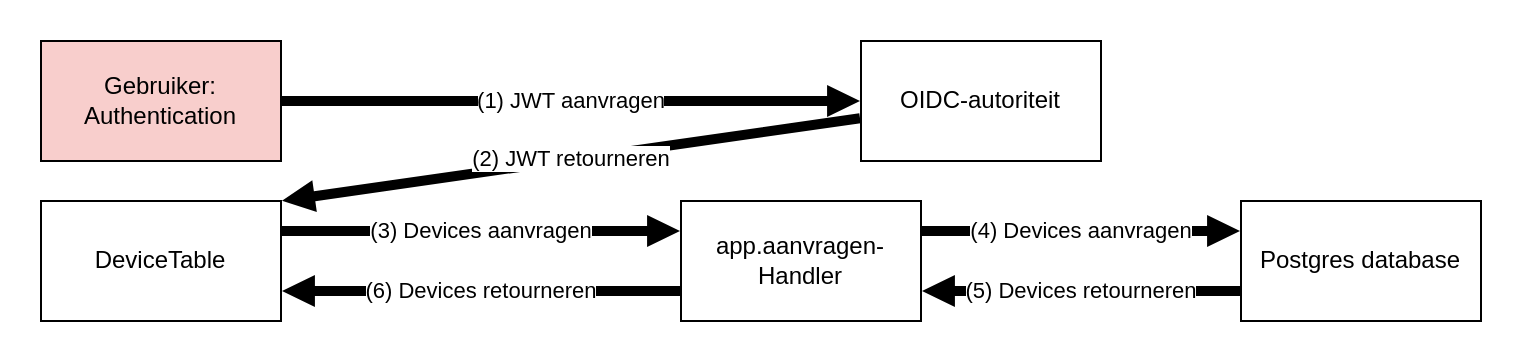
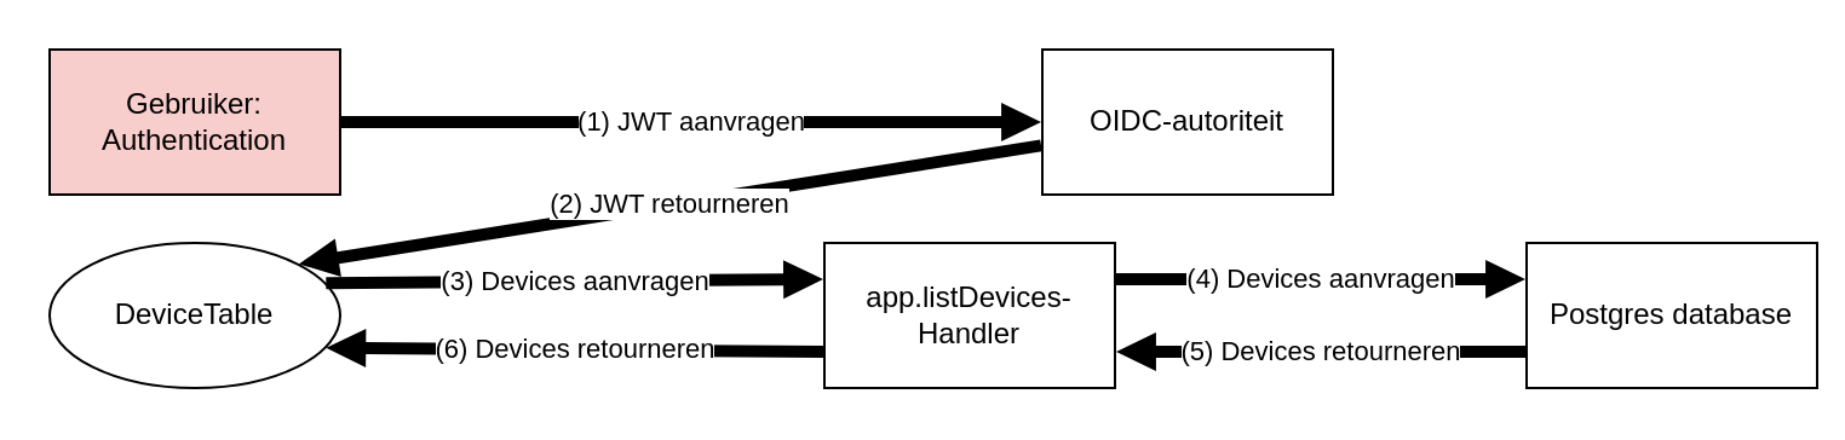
  <mxCell id="0" />
  <mxCell id="1" parent="0" />
  <mxCell id="2" value="(1) JWT aanvragen" style="endArrow=classic;html=1;rounded=0;endFill=1;startArrow=none;startFill=0;strokeWidth=1;shape=flexArrow;endSize=5.154;endWidth=10;fillColor=#000000;strokeColor=none;fontSize=11;fillStyle=solid;width=5;" edge="1" parent="1" source="3" target="4"><mxGeometry relative="1" as="geometry"><mxPoint x="180" y="77.586" as="sourcePoint" /><mxPoint x="410" y="30" as="targetPoint" /></mxGeometry></mxCell>
  <mxCell id="3" value="Gebruiker:&lt;br&gt;Authentication" style="rounded=0;whiteSpace=wrap;html=1;fillColor=#f8cecc;" vertex="1" parent="1"><mxGeometry x="20" y="20" width="120" height="60" as="geometry" /></mxCell>
  <mxCell id="4" value="OIDC-autoriteit" style="rounded=0;whiteSpace=wrap;html=1;" vertex="1" parent="1"><mxGeometry x="430" y="20" width="120" height="60" as="geometry" /></mxCell>
- <mxCell id="5" value="app.aanvragen-Handler" style="rounded=0;whiteSpace=wrap;html=1;" vertex="1" parent="1"><mxGeometry x="340" y="100" width="120" height="60" as="geometry" /></mxCell>
- <mxCell id="6" value="DeviceTable" style="rounded=0;whiteSpace=wrap;html=1;" vertex="1" parent="1"><mxGeometry x="20" y="100" width="120" height="60" as="geometry" /></mxCell>
+ <mxCell id="5" value="app.listDevices-Handler" style="rounded=0;whiteSpace=wrap;html=1;" vertex="1" parent="1"><mxGeometry x="340" y="100" width="120" height="60" as="geometry" /></mxCell>
+ <mxCell id="6" value="DeviceTable" style="ellipse;whiteSpace=wrap;html=1;" vertex="1" parent="1"><mxGeometry x="20" y="100" width="120" height="60" as="geometry" /></mxCell>
  <mxCell id="7" value="(2) JWT retourneren" style="endArrow=classic;html=1;rounded=0;endFill=1;startArrow=none;startFill=0;strokeWidth=1;shape=flexArrow;endSize=5.154;endWidth=10;fillColor=#000000;strokeColor=none;fontSize=11;fillStyle=solid;width=5;entryX=1;entryY=0;entryDx=0;entryDy=0;" edge="1" parent="1" source="4" target="6"><mxGeometry relative="1" as="geometry"><mxPoint x="210" y="140" as="sourcePoint" /><mxPoint x="350" y="28" as="targetPoint" /></mxGeometry></mxCell>
  <mxCell id="8" value="(3) Devices aanvragen" style="endArrow=classic;html=1;rounded=0;endFill=1;startArrow=none;startFill=0;strokeWidth=1;shape=flexArrow;endSize=5.154;endWidth=10;fillColor=#000000;strokeColor=none;fontSize=11;fillStyle=solid;width=5;entryX=0;entryY=0.25;entryDx=0;entryDy=0;exitX=1;exitY=0.25;exitDx=0;exitDy=0;" edge="1" parent="1" source="6" target="5"><mxGeometry relative="1" as="geometry"><mxPoint x="150" y="60" as="sourcePoint" /><mxPoint x="350" y="60" as="targetPoint" /></mxGeometry></mxCell>
  <mxCell id="9" value="(6) Devices retourneren" style="endArrow=classic;html=1;rounded=0;endFill=1;startArrow=none;startFill=0;strokeWidth=1;shape=flexArrow;endSize=5.154;endWidth=10;fillColor=#000000;strokeColor=none;fontSize=11;fillStyle=solid;width=5;entryX=1;entryY=0.75;entryDx=0;entryDy=0;exitX=0;exitY=0.75;exitDx=0;exitDy=0;" edge="1" parent="1" source="5" target="6"><mxGeometry relative="1" as="geometry"><mxPoint x="150" y="140" as="sourcePoint" /><mxPoint x="250" y="270" as="targetPoint" /></mxGeometry></mxCell>
- <mxCell id="10" value="Postgres database" style="rounded=0;whiteSpace=wrap;html=1;" vertex="1" parent="1"><mxGeometry x="620" y="100" width="120" height="60" as="geometry" /></mxCell>
+ <mxCell id="10" value="Postgres database" style="rounded=0;whiteSpace=wrap;html=1;" vertex="1" parent="1"><mxGeometry x="630" y="100" width="120" height="60" as="geometry" /></mxCell>
  <mxCell id="11" value="(4) Devices aanvragen" style="endArrow=classic;html=1;rounded=0;endFill=1;startArrow=none;startFill=0;strokeWidth=1;shape=flexArrow;endSize=5.154;endWidth=10;fillColor=#000000;strokeColor=none;fontSize=11;fillStyle=solid;width=5;entryX=0;entryY=0.25;entryDx=0;entryDy=0;exitX=1;exitY=0.25;exitDx=0;exitDy=0;" edge="1" parent="1" source="5" target="10"><mxGeometry relative="1" as="geometry"><mxPoint x="610" y="210" as="sourcePoint" /><mxPoint x="410" y="210" as="targetPoint" /></mxGeometry></mxCell>
  <mxCell id="12" value="(5) Devices retourneren" style="endArrow=classic;html=1;rounded=0;endFill=1;startArrow=none;startFill=0;strokeWidth=1;shape=flexArrow;endSize=5.154;endWidth=10;fillColor=#000000;strokeColor=none;fontSize=11;fillStyle=solid;width=5;exitX=0;exitY=0.75;exitDx=0;exitDy=0;entryX=1;entryY=0.75;entryDx=0;entryDy=0;" edge="1" parent="1" source="10" target="5"><mxGeometry relative="1" as="geometry"><mxPoint x="470" y="125" as="sourcePoint" /><mxPoint x="500" y="280" as="targetPoint" /></mxGeometry></mxCell>
